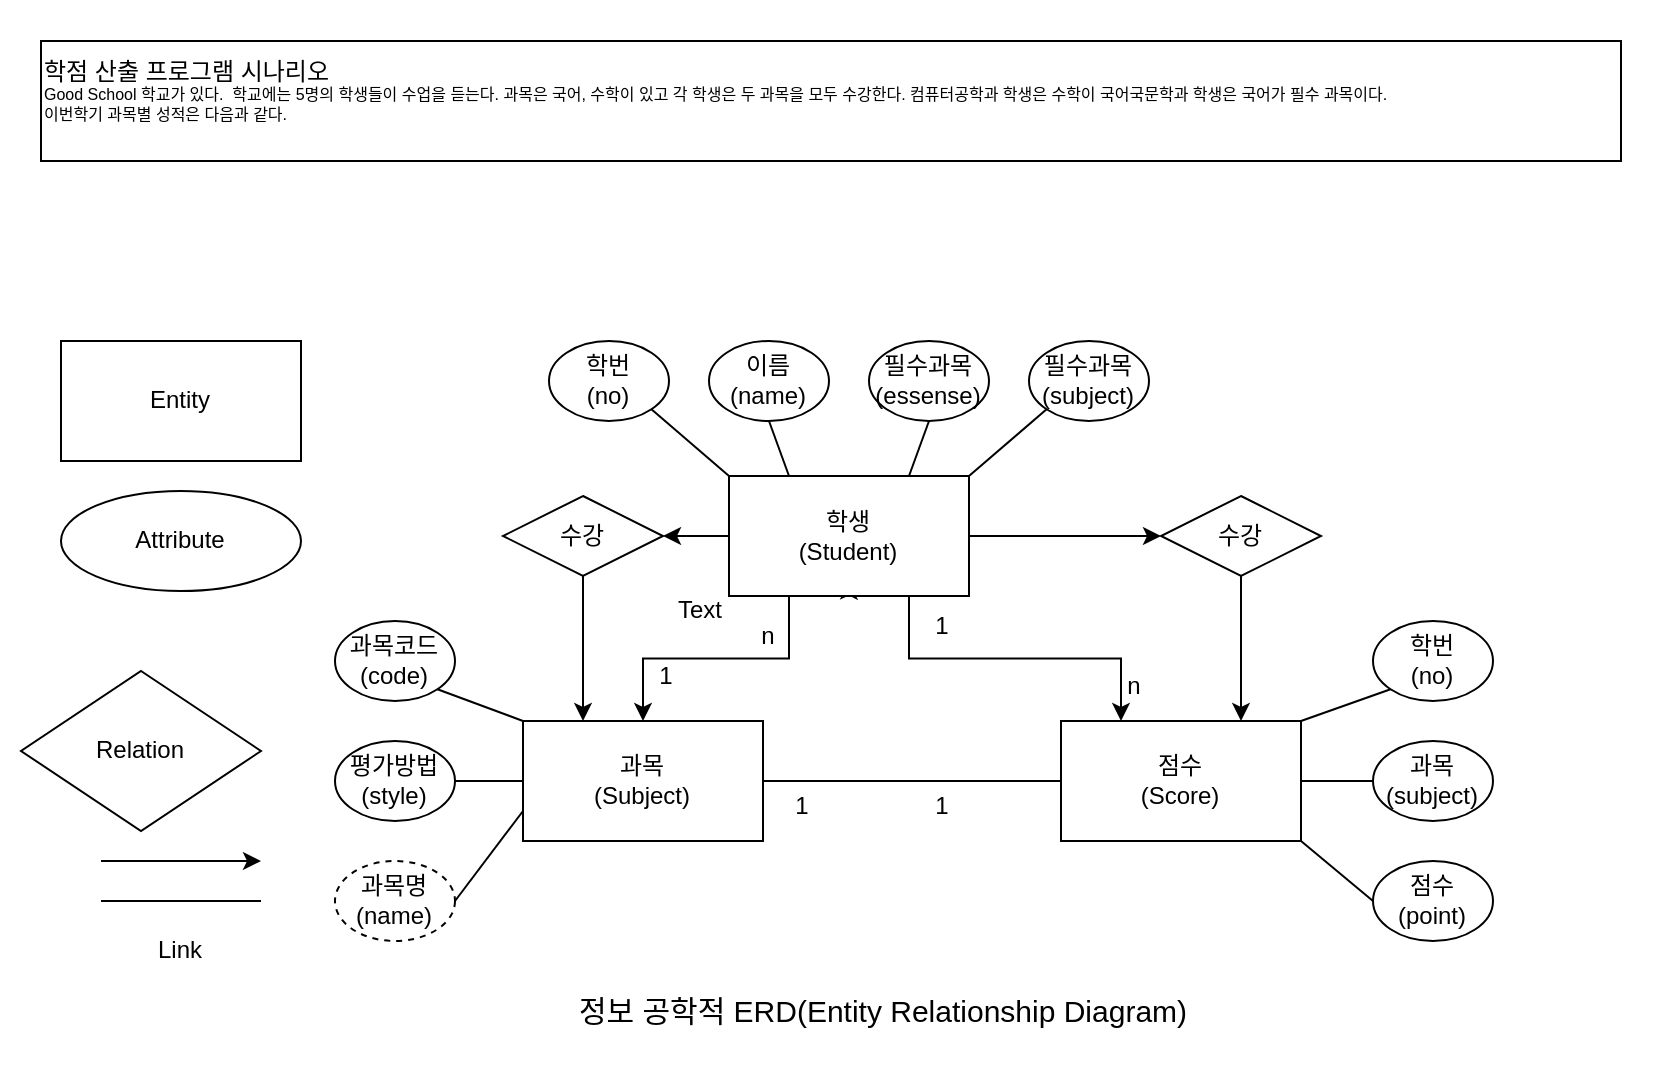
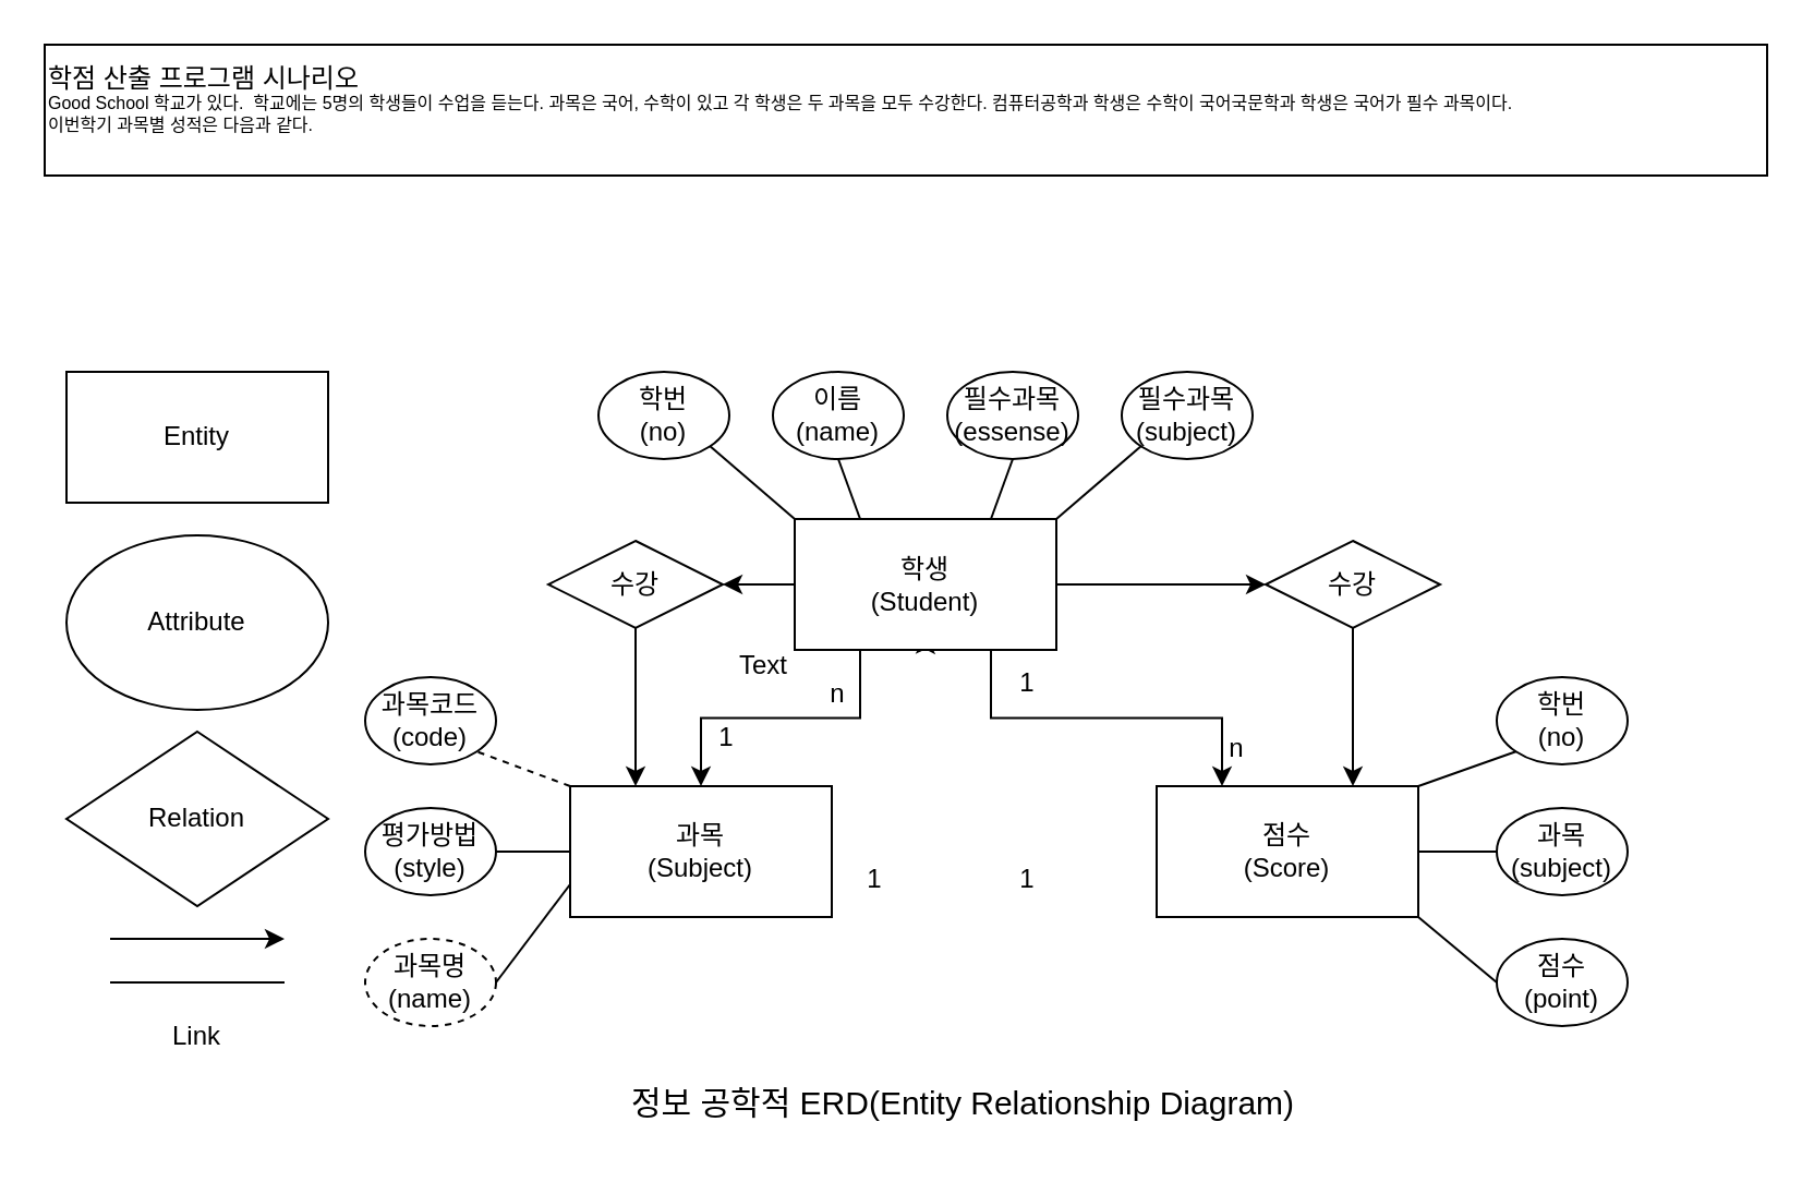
  <mxCell id="0" />
  <mxCell id="1" parent="0" />
  <mxCell id="2" value="학점 산출 프로그램 시나리오&amp;nbsp;&lt;div style=&quot;font-size: 8px;&quot;&gt;Good School 학교가 있다.&amp;nbsp;&amp;nbsp;&lt;span style=&quot;background-color: initial;&quot;&gt;학교에는 5명의 학생들이 수업을 듣는다.&amp;nbsp;&lt;/span&gt;&lt;span style=&quot;background-color: initial;&quot;&gt;과목은 국어, 수학이 있고 각 학생은 두 과목을 모두 수강한다. 컴퓨터공학과 학생은 수학이 국어국문학과 학생은 국어가 필수 과목이다.&lt;/span&gt;&lt;/div&gt;&lt;div style=&quot;font-size: 8px;&quot;&gt;&lt;span style=&quot;background-color: initial;&quot;&gt;이번학기 과목별 성적은 다음과 같다.&amp;nbsp;&lt;/span&gt;&lt;/div&gt;&lt;div style=&quot;font-size: 8px;&quot;&gt;&lt;div&gt;&lt;br&gt;&lt;/div&gt;&lt;/div&gt;" style="rounded=0;whiteSpace=wrap;html=1;align=left;" vertex="1" parent="1"><mxGeometry x="20" y="20" width="790" height="60" as="geometry" /></mxCell>
  <mxCell id="3" style="edgeStyle=orthogonalEdgeStyle;rounded=0;orthogonalLoop=1;jettySize=auto;html=1;exitX=0.5;exitY=1;exitDx=0;exitDy=0;" edge="1" parent="1" source="8"><mxGeometry relative="1" as="geometry"><mxPoint x="424.143" y="290.286" as="targetPoint" /></mxGeometry></mxCell>
  <mxCell id="4" style="edgeStyle=orthogonalEdgeStyle;rounded=0;orthogonalLoop=1;jettySize=auto;html=1;exitX=0.75;exitY=1;exitDx=0;exitDy=0;entryX=0.25;entryY=0;entryDx=0;entryDy=0;" edge="1" parent="1" source="8" target="10"><mxGeometry relative="1" as="geometry" /></mxCell>
  <mxCell id="5" style="edgeStyle=orthogonalEdgeStyle;rounded=0;orthogonalLoop=1;jettySize=auto;html=1;exitX=0.25;exitY=1;exitDx=0;exitDy=0;entryX=0.5;entryY=0;entryDx=0;entryDy=0;" edge="1" parent="1" source="8" target="9"><mxGeometry relative="1" as="geometry" /></mxCell>
  <mxCell id="6" style="edgeStyle=orthogonalEdgeStyle;rounded=0;orthogonalLoop=1;jettySize=auto;html=1;exitX=0;exitY=0.5;exitDx=0;exitDy=0;entryX=1;entryY=0.5;entryDx=0;entryDy=0;" edge="1" parent="1" source="8" target="38"><mxGeometry relative="1" as="geometry" /></mxCell>
  <mxCell id="7" style="edgeStyle=orthogonalEdgeStyle;rounded=0;orthogonalLoop=1;jettySize=auto;html=1;exitX=1;exitY=0.5;exitDx=0;exitDy=0;entryX=0;entryY=0.5;entryDx=0;entryDy=0;" edge="1" parent="1" source="8" target="40"><mxGeometry relative="1" as="geometry" /></mxCell>
  <mxCell id="8" value="학생&lt;div&gt;(Student)&lt;/div&gt;" style="rounded=0;whiteSpace=wrap;html=1;" vertex="1" parent="1"><mxGeometry x="364" y="237.5" width="120" height="60" as="geometry" /></mxCell>
  <mxCell id="9" value="과목&lt;div&gt;(Subject)&lt;/div&gt;" style="rounded=0;whiteSpace=wrap;html=1;" vertex="1" parent="1"><mxGeometry x="261" y="360" width="120" height="60" as="geometry" /></mxCell>
  <mxCell id="10" value="점수&lt;div&gt;(Score)&lt;/div&gt;" style="rounded=0;whiteSpace=wrap;html=1;" vertex="1" parent="1"><mxGeometry x="530" y="360" width="120" height="60" as="geometry" /></mxCell>
  <mxCell id="11" value="이름&lt;div&gt;(name)&lt;/div&gt;" style="ellipse;whiteSpace=wrap;html=1;" vertex="1" parent="1"><mxGeometry x="354" y="170" width="60" height="40" as="geometry" /></mxCell>
  <mxCell id="12" value="학번&lt;div&gt;(no)&lt;/div&gt;" style="ellipse;whiteSpace=wrap;html=1;" vertex="1" parent="1"><mxGeometry x="274" y="170" width="60" height="40" as="geometry" /></mxCell>
  <mxCell id="13" value="필수과목&lt;div&gt;(essense)&lt;/div&gt;" style="ellipse;whiteSpace=wrap;html=1;" vertex="1" parent="1"><mxGeometry x="434" y="170" width="60" height="40" as="geometry" /></mxCell>
  <mxCell id="14" value="필수과목&lt;div&gt;(subject)&lt;/div&gt;" style="ellipse;whiteSpace=wrap;html=1;" vertex="1" parent="1"><mxGeometry x="514" y="170" width="60" height="40" as="geometry" /></mxCell>
  <mxCell id="15" value="&lt;div&gt;과목코드(code)&lt;/div&gt;" style="ellipse;whiteSpace=wrap;html=1;" vertex="1" parent="1"><mxGeometry x="167" y="310" width="60" height="40" as="geometry" /></mxCell>
  <mxCell id="16" value="평가방법&lt;div&gt;(style)&lt;/div&gt;" style="ellipse;whiteSpace=wrap;html=1;" vertex="1" parent="1"><mxGeometry x="167" y="370" width="60" height="40" as="geometry" /></mxCell>
  <mxCell id="17" value="&lt;div&gt;과목명(name)&lt;/div&gt;" style="ellipse;whiteSpace=wrap;html=1;dashed=1;" vertex="1" parent="1"><mxGeometry x="167" y="430" width="60" height="40" as="geometry" /></mxCell>
  <mxCell id="18" value="과&lt;span style=&quot;color: rgba(0, 0, 0, 0); font-family: monospace; font-size: 0px; text-align: start; text-wrap: nowrap;&quot;&gt;%3CmxGraphModel%3E%3Croot%3E%3CmxCell%20id%3D%220%22%2F%3E%3CmxCell%20id%3D%221%22%20parent%3D%220%22%2F%3E%3CmxCell%20id%3D%222%22%20value%3D%22%26lt%3Bdiv%26gt%3B%EA%B3%BC%EB%AA%A9%EC%BD%94%EB%93%9C(code)%26lt%3B%2Fdiv%26gt%3B%22%20style%3D%22ellipse%3BwhiteSpace%3Dwrap%3Bhtml%3D1%3B%22%20vertex%3D%221%22%20parent%3D%221%22%3E%3CmxGeometry%20x%3D%22650%22%20y%3D%22280%22%20width%3D%2260%22%20height%3D%2240%22%20as%3D%22geometry%22%2F%3E%3C%2FmxCell%3E%3C%2Froot%3E%3C%2FmxGraphModel%3E&lt;/span&gt;목&lt;div&gt;(subject)&lt;/div&gt;" style="ellipse;whiteSpace=wrap;html=1;" vertex="1" parent="1"><mxGeometry x="686" y="370" width="60" height="40" as="geometry" /></mxCell>
  <mxCell id="19" value="&lt;div&gt;학번&lt;/div&gt;&lt;div&gt;(no)&lt;/div&gt;" style="ellipse;whiteSpace=wrap;html=1;" vertex="1" parent="1"><mxGeometry x="686" y="310" width="60" height="40" as="geometry" /></mxCell>
  <mxCell id="20" value="&lt;div&gt;점수&lt;span style=&quot;color: rgba(0, 0, 0, 0); font-family: monospace; font-size: 0px; text-align: start; text-wrap: nowrap; background-color: initial;&quot;&gt;%3CmxGraphModel%3E%3Croot%3E%3CmxCell%20id%3D%220%22%2F%3E%3CmxCell%20id%3D%221%22%20parent%3D%220%22%2F%3E%3CmxCell%20id%3D%222%22%20value%3D%22%EA%B3%BC%26lt%3Bspan%20style%3D%26quot%3Bcolor%3A%20rgba(0%2C%200%2C%200%2C%200)%3B%20font-family%3A%20monospace%3B%20font-size%3A%200px%3B%20text-align%3A%20start%3B%20text-wrap%3A%20nowrap%3B%26quot%3B%26gt%3B%253CmxGraphModel%253E%253Croot%253E%253CmxCell%2520id%253D%25220%2522%252F%253E%253CmxCell%2520id%253D%25221%2522%2520parent%253D%25220%2522%252F%253E%253CmxCell%2520id%253D%25222%2522%2520value%253D%2522%2526lt%253Bdiv%2526gt%253B%25EA%25B3%25BC%25EB%25AA%25A9%25EC%25BD%2594%25EB%2593%259C(code)%2526lt%253B%252Fdiv%2526gt%253B%2522%2520style%253D%2522ellipse%253BwhiteSpace%253Dwrap%253Bhtml%253D1%253B%2522%2520vertex%253D%25221%2522%2520parent%253D%25221%2522%253E%253CmxGeometry%2520x%253D%2522650%2522%2520y%253D%2522280%2522%2520width%253D%252260%2522%2520height%253D%252240%2522%2520as%253D%2522geometry%2522%252F%253E%253C%252FmxCell%253E%253C%252Froot%253E%253C%252FmxGraphModel%253E%26lt%3B%2Fspan%26gt%3B%EB%AA%A9%26lt%3Bdiv%26gt%3B(subject)%26lt%3B%2Fdiv%26gt%3B%22%20style%3D%22ellipse%3BwhiteSpace%3Dwrap%3Bhtml%3D1%3B%22%20vertex%3D%221%22%20parent%3D%221%22%3E%3CmxGeometry%20x%3D%22640%22%20y%3D%22340%22%20width%3D%2260%22%20height%3D%2240%22%20as%3D%22geometry%22%2F%3E%3C%2FmxCell%3E%3C%2Froot%3E%3C%2FmxGraphModel%3E&lt;/span&gt;&lt;span style=&quot;background-color: initial; color: rgba(0, 0, 0, 0); font-family: monospace; font-size: 0px; text-align: start; text-wrap: nowrap;&quot;&gt;%3CmxGraphModel%3E%3Croot%3E%3CmxCell%20id%3D%220%22%2F%3E%3CmxCell%20id%3D%221%22%20parent%3D%220%22%2F%3E%3CmxCell%20id%3D%222%22%20value%3D%22%EA%B3%BC%26lt%3Bspan%20style%3D%26quot%3Bcolor%3A%20rgba(0%2C%200%2C%200%2C%200)%3B%20font-family%3A%20monospace%3B%20font-size%3A%200px%3B%20text-align%3A%20start%3B%20text-wrap%3A%20nowrap%3B%26quot%3B%26gt%3B%253CmxGraphModel%253E%253Croot%253E%253CmxCell%2520id%253D%25220%2522%252F%253E%253CmxCell%2520id%253D%25221%2522%2520parent%253D%25220%2522%252F%253E%253CmxCell%2520id%253D%25222%2522%2520value%253D%2522%2526lt%253Bdiv%2526gt%253B%25EA%25B3%25BC%25EB%25AA%25A9%25EC%25BD%2594%25EB%2593%259C(code)%2526lt%253B%252Fdiv%2526gt%253B%2522%2520style%253D%2522ellipse%253BwhiteSpace%253Dwrap%253Bhtml%253D1%253B%2522%2520vertex%253D%25221%2522%2520parent%253D%25221%2522%253E%253CmxGeometry%2520x%253D%2522650%2522%2520y%253D%2522280%2522%2520width%253D%252260%2522%2520height%253D%252240%2522%2520as%253D%2522geometry%2522%252F%253E%253C%252FmxCell%253E%253C%252Froot%253E%253C%252FmxGraphModel%253E%26lt%3B%2Fspan%26gt%3B%EB%AA%A9%26lt%3Bdiv%26gt%3B(subject)%26lt%3B%2Fdiv%26gt%3B%22%20style%3D%22ellipse%3BwhiteSpace%3Dwrap%3Bhtml%3D1%3B%22%20vertex%3D%221%22%20parent%3D%221%22%3E%3CmxGeometry%20x%3D%22640%22%20y%3D%22340%22%20width%3D%2260%22%20height%3D%2240%22%20as%3D%22geometry%22%2F%3E%3C%2FmxCell%3E%3C%2Froot%3E%3C%2FmxGraphModel%3E&lt;/span&gt;&lt;/div&gt;&lt;div&gt;(point)&lt;/div&gt;" style="ellipse;whiteSpace=wrap;html=1;" vertex="1" parent="1"><mxGeometry x="686" y="430" width="60" height="40" as="geometry" /></mxCell>
  <mxCell id="21" value="n" style="text;html=1;align=center;verticalAlign=middle;whiteSpace=wrap;rounded=0;" vertex="1" parent="1"><mxGeometry x="554" y="330" width="26" height="25" as="geometry" /></mxCell>
  <mxCell id="22" value="1" style="text;html=1;align=center;verticalAlign=middle;whiteSpace=wrap;rounded=0;" vertex="1" parent="1"><mxGeometry x="458" y="300" width="26" height="25" as="geometry" /></mxCell>
  <mxCell id="23" value="n" style="text;html=1;align=center;verticalAlign=middle;whiteSpace=wrap;rounded=0;" vertex="1" parent="1"><mxGeometry x="371" y="305" width="26" height="25" as="geometry" /></mxCell>
  <mxCell id="24" value="1" style="text;html=1;align=center;verticalAlign=middle;whiteSpace=wrap;rounded=0;" vertex="1" parent="1"><mxGeometry x="320" y="325" width="26" height="25" as="geometry" /></mxCell>
- <mxCell id="25" value="" style="endArrow=none;html=1;rounded=0;entryX=0;entryY=0.5;entryDx=0;entryDy=0;exitX=1;exitY=0.5;exitDx=0;exitDy=0;" edge="1" parent="1" source="9" target="10"><mxGeometry width="50" height="50" relative="1" as="geometry"><mxPoint x="400" y="400" as="sourcePoint" /><mxPoint x="450" y="350" as="targetPoint" /></mxGeometry></mxCell>
  <mxCell id="26" value="1" style="text;html=1;align=center;verticalAlign=middle;whiteSpace=wrap;rounded=0;" vertex="1" parent="1"><mxGeometry x="388" y="390" width="26" height="25" as="geometry" /></mxCell>
  <mxCell id="27" value="1" style="text;html=1;align=center;verticalAlign=middle;whiteSpace=wrap;rounded=0;" vertex="1" parent="1"><mxGeometry x="458" y="390" width="26" height="25" as="geometry" /></mxCell>
  <mxCell id="28" value="" style="endArrow=none;html=1;rounded=0;entryX=1;entryY=1;entryDx=0;entryDy=0;exitX=0;exitY=0;exitDx=0;exitDy=0;" edge="1" parent="1" source="8" target="12"><mxGeometry width="50" height="50" relative="1" as="geometry"><mxPoint x="400" y="400" as="sourcePoint" /><mxPoint x="450" y="350" as="targetPoint" /></mxGeometry></mxCell>
  <mxCell id="29" value="" style="endArrow=none;html=1;rounded=0;entryX=0.5;entryY=1;entryDx=0;entryDy=0;exitX=0.25;exitY=0;exitDx=0;exitDy=0;" edge="1" parent="1" source="8" target="11"><mxGeometry width="50" height="50" relative="1" as="geometry"><mxPoint x="374" y="248" as="sourcePoint" /><mxPoint x="314" y="220" as="targetPoint" /></mxGeometry></mxCell>
  <mxCell id="30" value="" style="endArrow=none;html=1;rounded=0;entryX=0.5;entryY=1;entryDx=0;entryDy=0;exitX=0.75;exitY=0;exitDx=0;exitDy=0;" edge="1" parent="1" source="8" target="13"><mxGeometry width="50" height="50" relative="1" as="geometry"><mxPoint x="384" y="258" as="sourcePoint" /><mxPoint x="324" y="230" as="targetPoint" /></mxGeometry></mxCell>
  <mxCell id="31" value="" style="endArrow=none;html=1;rounded=0;entryX=0;entryY=1;entryDx=0;entryDy=0;exitX=1;exitY=0;exitDx=0;exitDy=0;" edge="1" parent="1" source="8" target="14"><mxGeometry width="50" height="50" relative="1" as="geometry"><mxPoint x="394" y="268" as="sourcePoint" /><mxPoint x="334" y="240" as="targetPoint" /></mxGeometry></mxCell>
- <mxCell id="32" value="" style="endArrow=none;html=1;rounded=0;entryX=1;entryY=1;entryDx=0;entryDy=0;exitX=0;exitY=0;exitDx=0;exitDy=0;" edge="1" parent="1" source="9" target="15"><mxGeometry width="50" height="50" relative="1" as="geometry"><mxPoint x="421" y="278" as="sourcePoint" /><mxPoint x="361" y="250" as="targetPoint" /></mxGeometry></mxCell>
+ <mxCell id="32" value="" style="endArrow=none;html=1;rounded=0;entryX=1;entryY=1;entryDx=0;entryDy=0;exitX=0;exitY=0;exitDx=0;exitDy=0;dashed=1;" edge="1" parent="1" source="9" target="15"><mxGeometry width="50" height="50" relative="1" as="geometry"><mxPoint x="421" y="278" as="sourcePoint" /><mxPoint x="361" y="250" as="targetPoint" /></mxGeometry></mxCell>
  <mxCell id="33" value="" style="endArrow=none;html=1;rounded=0;entryX=0;entryY=0.5;entryDx=0;entryDy=0;exitX=1;exitY=0.5;exitDx=0;exitDy=0;" edge="1" parent="1" source="16" target="9"><mxGeometry width="50" height="50" relative="1" as="geometry"><mxPoint x="431" y="288" as="sourcePoint" /><mxPoint x="371" y="260" as="targetPoint" /></mxGeometry></mxCell>
  <mxCell id="34" value="" style="endArrow=none;html=1;rounded=0;entryX=1;entryY=0.5;entryDx=0;entryDy=0;exitX=0;exitY=0.75;exitDx=0;exitDy=0;" edge="1" parent="1" source="9" target="17"><mxGeometry width="50" height="50" relative="1" as="geometry"><mxPoint x="441" y="298" as="sourcePoint" /><mxPoint x="381" y="270" as="targetPoint" /></mxGeometry></mxCell>
  <mxCell id="35" value="" style="endArrow=none;html=1;rounded=0;entryX=0;entryY=0.5;entryDx=0;entryDy=0;exitX=1;exitY=1;exitDx=0;exitDy=0;" edge="1" parent="1" source="10" target="20"><mxGeometry width="50" height="50" relative="1" as="geometry"><mxPoint x="290" y="415" as="sourcePoint" /><mxPoint x="256" y="440" as="targetPoint" /></mxGeometry></mxCell>
  <mxCell id="36" value="" style="endArrow=none;html=1;rounded=0;entryX=0;entryY=0.5;entryDx=0;entryDy=0;exitX=1;exitY=0.5;exitDx=0;exitDy=0;" edge="1" parent="1" source="10" target="18"><mxGeometry width="50" height="50" relative="1" as="geometry"><mxPoint x="660" y="430" as="sourcePoint" /><mxPoint x="696" y="440" as="targetPoint" /></mxGeometry></mxCell>
  <mxCell id="37" value="" style="endArrow=none;html=1;rounded=0;entryX=0;entryY=1;entryDx=0;entryDy=0;exitX=1;exitY=0;exitDx=0;exitDy=0;" edge="1" parent="1" source="10" target="19"><mxGeometry width="50" height="50" relative="1" as="geometry"><mxPoint x="670" y="440" as="sourcePoint" /><mxPoint x="706" y="450" as="targetPoint" /></mxGeometry></mxCell>
  <mxCell id="38" value="수강" style="rhombus;whiteSpace=wrap;html=1;" vertex="1" parent="1"><mxGeometry x="251" y="247.5" width="80" height="40" as="geometry" /></mxCell>
  <mxCell id="39" style="edgeStyle=orthogonalEdgeStyle;rounded=0;orthogonalLoop=1;jettySize=auto;html=1;exitX=0.5;exitY=1;exitDx=0;exitDy=0;entryX=0.75;entryY=0;entryDx=0;entryDy=0;" edge="1" parent="1" source="40" target="10"><mxGeometry relative="1" as="geometry" /></mxCell>
  <mxCell id="40" value="수강" style="rhombus;whiteSpace=wrap;html=1;" vertex="1" parent="1"><mxGeometry x="580" y="247.5" width="80" height="40" as="geometry" /></mxCell>
  <mxCell id="41" value="&lt;div&gt;&lt;br&gt;&lt;/div&gt;&lt;div&gt;Entity&lt;/div&gt;&lt;div&gt;&lt;br&gt;&lt;/div&gt;" style="rounded=0;whiteSpace=wrap;html=1;" vertex="1" parent="1"><mxGeometry x="30" y="170" width="120" height="60" as="geometry" /></mxCell>
- <mxCell id="42" value="Attribute" style="ellipse;whiteSpace=wrap;html=1;" vertex="1" parent="1"><mxGeometry x="30" y="245" width="120" height="50" as="geometry" /></mxCell>
- <mxCell id="43" value="Relation" style="rhombus;whiteSpace=wrap;html=1;" vertex="1" parent="1"><mxGeometry x="10" y="335" width="120" height="80" as="geometry" /></mxCell>
+ <mxCell id="42" value="Attribute" style="ellipse;whiteSpace=wrap;html=1;" vertex="1" parent="1"><mxGeometry x="30" y="245" width="120" height="80" as="geometry" /></mxCell>
+ <mxCell id="43" value="Relation" style="rhombus;whiteSpace=wrap;html=1;" vertex="1" parent="1"><mxGeometry x="30" y="335" width="120" height="80" as="geometry" /></mxCell>
  <mxCell id="44" value="Text" style="text;html=1;align=center;verticalAlign=middle;whiteSpace=wrap;rounded=0;" vertex="1" parent="1"><mxGeometry x="320" y="290" width="60" height="30" as="geometry" /></mxCell>
  <mxCell id="45" value="&lt;font style=&quot;font-size: 15px;&quot;&gt;정보 공학적 ERD(Entity Relationship Diagram)&lt;/font&gt;" style="text;html=1;align=center;verticalAlign=middle;whiteSpace=wrap;rounded=0;" vertex="1" parent="1"><mxGeometry x="261" y="490" width="360.5" height="30" as="geometry" /></mxCell>
  <mxCell id="46" value="" style="endArrow=none;html=1;rounded=0;" edge="1" parent="1"><mxGeometry width="50" height="50" relative="1" as="geometry"><mxPoint x="130" y="450" as="sourcePoint" /><mxPoint x="50" y="450" as="targetPoint" /></mxGeometry></mxCell>
  <mxCell id="47" value="Link" style="text;html=1;align=center;verticalAlign=middle;whiteSpace=wrap;rounded=0;" vertex="1" parent="1"><mxGeometry x="60" y="460" width="60" height="30" as="geometry" /></mxCell>
  <mxCell id="48" value="" style="endArrow=classic;html=1;rounded=0;" edge="1" parent="1"><mxGeometry width="50" height="50" relative="1" as="geometry"><mxPoint x="50" y="430" as="sourcePoint" /><mxPoint x="130" y="430" as="targetPoint" /></mxGeometry></mxCell>
  <mxCell id="49" value="" style="endArrow=classic;html=1;rounded=0;entryX=0.25;entryY=0;entryDx=0;entryDy=0;exitX=0.5;exitY=1;exitDx=0;exitDy=0;" edge="1" parent="1" source="38" target="9"><mxGeometry width="50" height="50" relative="1" as="geometry"><mxPoint x="330" y="320" as="sourcePoint" /><mxPoint x="380" y="270" as="targetPoint" /></mxGeometry></mxCell>
